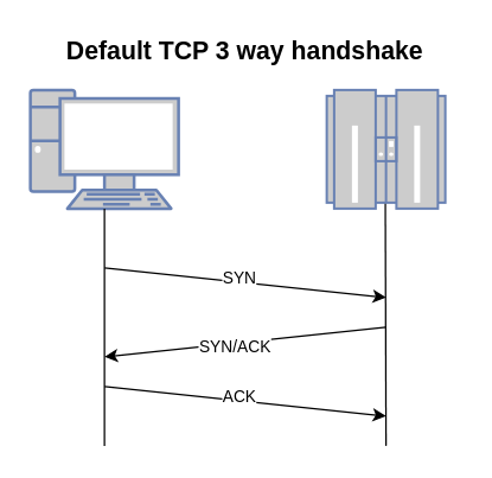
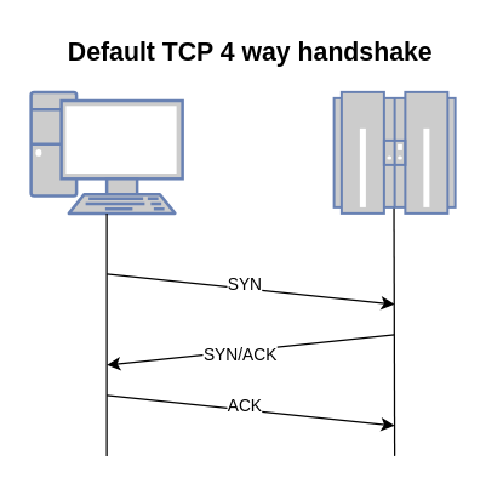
  <mxCell id="0" />
  <mxCell id="1" parent="0" />
  <mxCell id="2" value="" style="fontColor=#0066CC;verticalAlign=top;verticalLabelPosition=bottom;labelPosition=center;align=center;html=1;outlineConnect=0;fillColor=#CCCCCC;strokeColor=#6881B3;gradientColor=none;gradientDirection=north;strokeWidth=2;shape=mxgraph.networks.pc;" vertex="1" parent="1"><mxGeometry x="20" y="60" width="100" height="80" as="geometry" /></mxCell>
  <mxCell id="3" value="" style="endArrow=none;html=1;rounded=0;entryX=0.5;entryY=1;entryDx=0;entryDy=0;entryPerimeter=0;" edge="1" parent="1" target="2"><mxGeometry width="50" height="50" relative="1" as="geometry"><mxPoint x="70" y="300" as="sourcePoint" /><mxPoint x="80" y="140" as="targetPoint" /></mxGeometry></mxCell>
  <mxCell id="4" value="" style="endArrow=none;html=1;rounded=0;" edge="1" parent="1"><mxGeometry width="50" height="50" relative="1" as="geometry"><mxPoint x="260" y="300" as="sourcePoint" /><mxPoint x="259.5" y="125" as="targetPoint" /></mxGeometry></mxCell>
  <mxCell id="5" value="" style="fontColor=#0066CC;verticalAlign=top;verticalLabelPosition=bottom;labelPosition=center;align=center;html=1;outlineConnect=0;fillColor=#CCCCCC;strokeColor=#6881B3;gradientColor=none;gradientDirection=north;strokeWidth=2;shape=mxgraph.networks.mainframe;" vertex="1" parent="1"><mxGeometry x="220" y="60" width="80" height="80" as="geometry" /></mxCell>
  <mxCell id="6" value="" style="endArrow=classic;html=1;rounded=0;" edge="1" parent="1"><mxGeometry width="50" height="50" relative="1" as="geometry"><mxPoint x="70" y="180" as="sourcePoint" /><mxPoint x="260" y="200" as="targetPoint" /></mxGeometry></mxCell>
  <mxCell id="7" value="SYN" style="edgeLabel;html=1;align=center;verticalAlign=middle;resizable=0;points=[];" vertex="1" connectable="0" parent="6"><mxGeometry x="-0.216" y="1" relative="1" as="geometry"><mxPoint x="16" as="offset" /></mxGeometry></mxCell>
  <mxCell id="8" value="" style="endArrow=classic;html=1;rounded=0;" edge="1" parent="1"><mxGeometry width="50" height="50" relative="1" as="geometry"><mxPoint x="260" y="220" as="sourcePoint" /><mxPoint x="70" y="240" as="targetPoint" /></mxGeometry></mxCell>
  <mxCell id="9" value="SYN/ACK" style="edgeLabel;html=1;align=center;verticalAlign=middle;resizable=0;points=[];" vertex="1" connectable="0" parent="8"><mxGeometry x="0.075" y="2" relative="1" as="geometry"><mxPoint as="offset" /></mxGeometry></mxCell>
  <mxCell id="10" value="" style="endArrow=classic;html=1;rounded=0;" edge="1" parent="1"><mxGeometry width="50" height="50" relative="1" as="geometry"><mxPoint x="70" y="260" as="sourcePoint" /><mxPoint x="260" y="280" as="targetPoint" /></mxGeometry></mxCell>
  <mxCell id="11" value="ACK" style="edgeLabel;html=1;align=center;verticalAlign=middle;resizable=0;points=[];" vertex="1" connectable="0" parent="10"><mxGeometry x="-0.216" y="1" relative="1" as="geometry"><mxPoint x="16" as="offset" /></mxGeometry></mxCell>
- <mxCell id="12" value="&lt;b&gt;&lt;font style=&quot;font-size: 17px;&quot;&gt;Default TCP 3 way handshake&lt;/font&gt;&lt;/b&gt;" style="text;html=1;strokeColor=none;fillColor=none;align=center;verticalAlign=middle;whiteSpace=wrap;rounded=0;" vertex="1" parent="1"><mxGeometry x="20" y="20" width="290" height="30" as="geometry" /></mxCell>
+ <mxCell id="12" value="&lt;b&gt;&lt;font style=&quot;font-size: 17px;&quot;&gt;Default TCP 4 way handshake&lt;/font&gt;&lt;/b&gt;" style="text;html=1;strokeColor=none;fillColor=none;align=center;verticalAlign=middle;whiteSpace=wrap;rounded=0;" vertex="1" parent="1"><mxGeometry x="20" y="20" width="290" height="30" as="geometry" /></mxCell>
